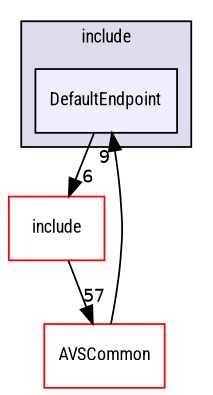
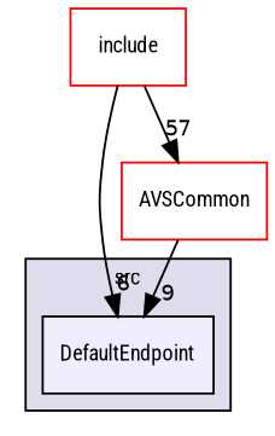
  digraph {
    compound=true
    fontname="Roboto Condensed"
    node [fillcolor=white fontname="Roboto Condensed" fontsize=10 shape=box style=filled color=red]
    edge [fontname="Roboto Condensed" labeldistance=1.5 labelfontname=Helvetica labelfontsize=10]
    n1 [fillcolor="#eeeeff" label=DefaultEndpoint pencolor=black color=""]
    n2 [label=include]
    n3 [label=AVSCommon]
    subgraph cluster_1 {
      bgcolor="#ddddee"
      fontsize=10
-     label=include
+     label=src
      pencolor=black
      n1
    }
-   n1 -> n2 [headlabel=6]
+   n2 -> n1 [headlabel=6]
    n2 -> n3 [headlabel=57]
    n3 -> n1 [headlabel=9]
  }
